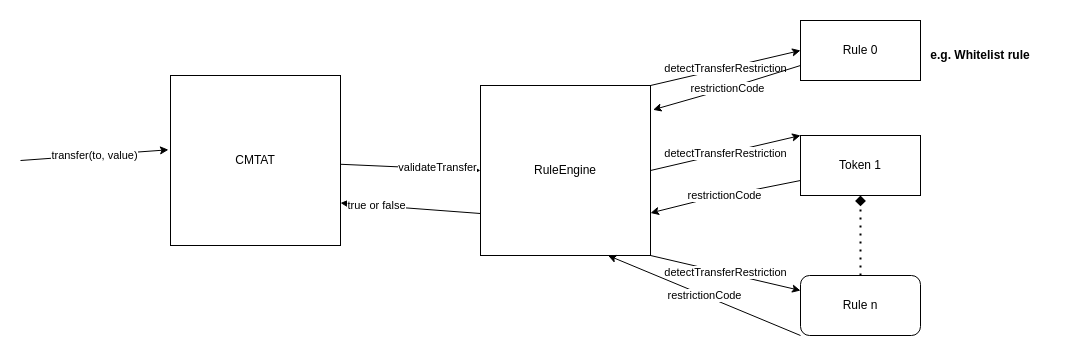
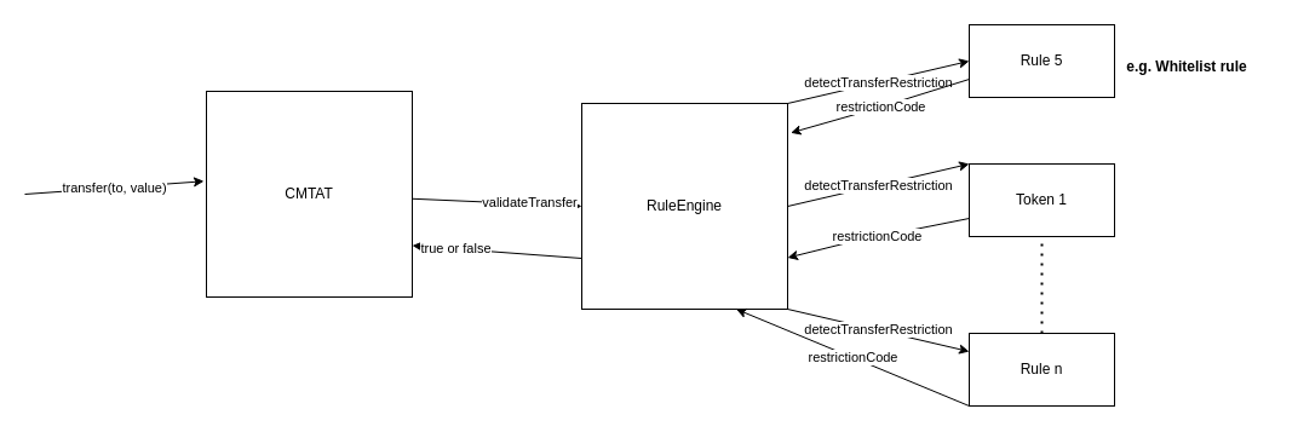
  <mxCell id="0" />
  <mxCell id="1" parent="0" />
  <mxCell id="2" value="CMTAT" style="whiteSpace=wrap;html=1;aspect=fixed;" parent="1" vertex="1"><mxGeometry x="170" y="75" width="170" height="170" as="geometry" /></mxCell>
  <mxCell id="3" value="transfer(to, value)" style="endArrow=classic;html=1;rounded=0;entryX=-0.012;entryY=0.437;entryDx=0;entryDy=0;entryPerimeter=0;" parent="1" target="2" edge="1"><mxGeometry width="50" height="50" relative="1" as="geometry"><mxPoint x="20" y="160" as="sourcePoint" /><mxPoint x="160" y="120" as="targetPoint" /></mxGeometry></mxCell>
  <mxCell id="4" value="" style="endArrow=classic;html=1;rounded=0;entryX=0;entryY=0.5;entryDx=0;entryDy=0;" parent="1" source="2" target="6" edge="1"><mxGeometry width="50" height="50" relative="1" as="geometry"><mxPoint x="530" y="230" as="sourcePoint" /><mxPoint x="590" y="190" as="targetPoint" /></mxGeometry></mxCell>
  <mxCell id="5" value="validateTransfer" style="edgeLabel;html=1;align=center;verticalAlign=middle;resizable=0;points=[];" parent="4" vertex="1" connectable="0"><mxGeometry x="0.387" y="2" relative="1" as="geometry"><mxPoint as="offset" /></mxGeometry></mxCell>
  <mxCell id="6" value="RuleEngine" style="whiteSpace=wrap;html=1;aspect=fixed;" parent="1" vertex="1"><mxGeometry x="480" y="85" width="170" height="170" as="geometry" /></mxCell>
  <mxCell id="7" value="" style="endArrow=classic;html=1;rounded=0;entryX=1;entryY=0.75;entryDx=0;entryDy=0;" parent="1" target="2" edge="1"><mxGeometry width="50" height="50" relative="1" as="geometry"><mxPoint x="480" y="213" as="sourcePoint" /><mxPoint x="540" y="210" as="targetPoint" /></mxGeometry></mxCell>
  <mxCell id="8" value="true or false" style="edgeLabel;html=1;align=center;verticalAlign=middle;resizable=0;points=[];" parent="7" vertex="1" connectable="0"><mxGeometry x="0.494" y="-1" relative="1" as="geometry"><mxPoint as="offset" /></mxGeometry></mxCell>
  <mxCell id="9" value="detectTransferRestriction" style="endArrow=classic;html=1;rounded=0;entryX=0;entryY=0.5;entryDx=0;entryDy=0;exitX=1;exitY=0;exitDx=0;exitDy=0;" parent="1" source="6" target="10" edge="1"><mxGeometry width="50" height="50" relative="1" as="geometry"><mxPoint x="550" y="85" as="sourcePoint" /><mxPoint x="700" y="150" as="targetPoint" /></mxGeometry></mxCell>
- <mxCell id="10" value="Rule 0" style="rounded=0;whiteSpace=wrap;html=1;" parent="1" vertex="1"><mxGeometry x="800" y="20" width="120" height="60" as="geometry" /></mxCell>
+ <mxCell id="10" value="Rule 5" style="rounded=0;whiteSpace=wrap;html=1;" parent="1" vertex="1"><mxGeometry x="800" y="20" width="120" height="60" as="geometry" /></mxCell>
  <mxCell id="11" value="Token 1" style="rounded=0;whiteSpace=wrap;html=1;" parent="1" vertex="1"><mxGeometry x="800" y="135" width="120" height="60" as="geometry" /></mxCell>
  <mxCell id="12" value="detectTransferRestriction" style="endArrow=classic;html=1;rounded=0;entryX=0;entryY=0;entryDx=0;entryDy=0;" parent="1" target="11" edge="1"><mxGeometry width="50" height="50" relative="1" as="geometry"><mxPoint x="650" y="170" as="sourcePoint" /><mxPoint x="690" y="180" as="targetPoint" /></mxGeometry></mxCell>
- <mxCell id="13" value="" style="endArrow=diamond;dashed=1;html=1;dashPattern=1 3;strokeWidth=2;rounded=0;exitX=0.5;exitY=0;exitDx=0;exitDy=0;" parent="1" source="14" target="11" edge="1"><mxGeometry width="50" height="50" relative="1" as="geometry"><mxPoint x="804" y="285" as="sourcePoint" /><mxPoint x="840" y="195" as="targetPoint" /></mxGeometry></mxCell>
- <mxCell id="14" value="Rule n" style="whiteSpace=wrap;html=1;rounded=1;" parent="1" vertex="1"><mxGeometry x="800" y="275" width="120" height="60" as="geometry" /></mxCell>
+ <mxCell id="13" value="" style="endArrow=none;dashed=1;html=1;dashPattern=1 3;strokeWidth=2;rounded=0;exitX=0.5;exitY=0;exitDx=0;exitDy=0;" parent="1" source="14" target="11" edge="1"><mxGeometry width="50" height="50" relative="1" as="geometry"><mxPoint x="804" y="285" as="sourcePoint" /><mxPoint x="840" y="195" as="targetPoint" /></mxGeometry></mxCell>
+ <mxCell id="14" value="Rule n" style="rounded=0;whiteSpace=wrap;html=1;" parent="1" vertex="1"><mxGeometry x="800" y="275" width="120" height="60" as="geometry" /></mxCell>
  <mxCell id="15" value="&lt;b&gt;e.g. Whitelist rule&lt;/b&gt;" style="text;html=1;strokeColor=none;fillColor=none;align=center;verticalAlign=middle;whiteSpace=wrap;rounded=0;" parent="1" vertex="1"><mxGeometry x="910" y="20" width="140" height="70" as="geometry" /></mxCell>
  <mxCell id="16" value="detectTransferRestriction" style="endArrow=classic;html=1;rounded=0;entryX=0;entryY=0.25;entryDx=0;entryDy=0;exitX=1;exitY=1;exitDx=0;exitDy=0;" parent="1" source="6" target="14" edge="1"><mxGeometry width="50" height="50" relative="1" as="geometry"><mxPoint x="660" y="180" as="sourcePoint" /><mxPoint x="820" y="175" as="targetPoint" /></mxGeometry></mxCell>
  <mxCell id="17" value="restrictionCode" style="endArrow=classic;html=1;rounded=0;entryX=1;entryY=0.75;entryDx=0;entryDy=0;exitX=0;exitY=0.75;exitDx=0;exitDy=0;" parent="1" source="11" target="6" edge="1"><mxGeometry width="50" height="50" relative="1" as="geometry"><mxPoint x="660" y="95" as="sourcePoint" /><mxPoint x="810" y="60" as="targetPoint" /><Array as="points"><mxPoint x="700" y="200" /></Array></mxGeometry></mxCell>
  <mxCell id="18" value="restrictionCode" style="endArrow=classic;html=1;rounded=0;entryX=0.75;entryY=1;entryDx=0;entryDy=0;exitX=0;exitY=1;exitDx=0;exitDy=0;" parent="1" source="14" target="6" edge="1"><mxGeometry width="50" height="50" relative="1" as="geometry"><mxPoint x="820" y="190" as="sourcePoint" /><mxPoint x="660" y="222.5" as="targetPoint" /><Array as="points" /></mxGeometry></mxCell>
  <mxCell id="19" value="restrictionCode" style="endArrow=classic;html=1;rounded=0;entryX=1.015;entryY=0.143;entryDx=0;entryDy=0;exitX=0;exitY=0.75;exitDx=0;exitDy=0;entryPerimeter=0;" parent="1" source="10" target="6" edge="1"><mxGeometry width="50" height="50" relative="1" as="geometry"><mxPoint x="810" y="190" as="sourcePoint" /><mxPoint x="660" y="222.5" as="targetPoint" /><Array as="points"><mxPoint x="720" y="90" /></Array></mxGeometry></mxCell>
